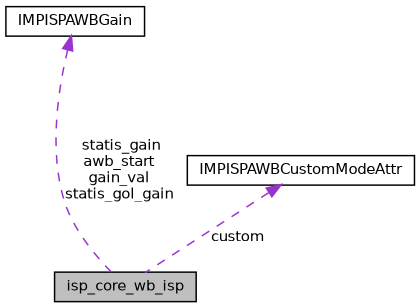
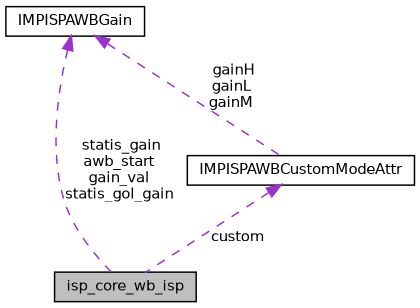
  digraph {
    node [color=black fillcolor=white fontname=Helvetica fontsize=10 shape=record style=filled]
    edge [color=darkorchid3 dir=back fontname=Helvetica fontsize=10 labelfontname=Helvetica labelfontsize=10 style=dashed]
    n1 [fillcolor=grey75 fontcolor=black height=0.2 label=isp_core_wb_isp width=0.4]
    n2 [height=0.2 label=IMPISPAWBCustomModeAttr width=0.4]
    n3 [height=0.2 label=IMPISPAWBGain width=0.4]
    n2 -> n1 [label=" custom"]
    n3 -> n1 [label=" statis_gain\nawb_start\ngain_val\nstatis_gol_gain"]
+   n3 -> n2 [label=" gainH\ngainL\ngainM"]
  }
